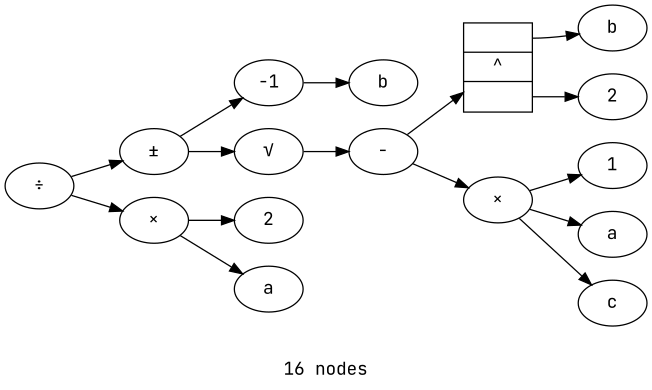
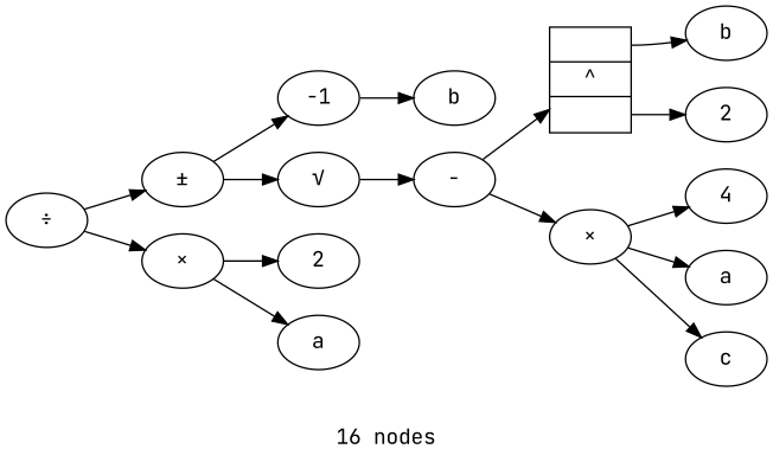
  strict digraph {
    label="16 nodes"
    rankdir=LR
    fontname="JetBrains Mono"
    node [fontname="JetBrains Mono"]
    edge [fontname="JetBrains Mono"]
    n1 [label=-1]
    n2 [label=b]
    n3 [label="&plusmn;"]
    n4 [label="&radic;"]
    n5 [label="-"]
    n6 [label="<pow0> | ^ | <pow1>" shape=record]
    n7 [label=2]
    n8 [label=b]
    n9 [label="&times;"]
-   n10 [label=1]
+   n10 [label=4]
    n11 [label=a]
    n12 [label=c]
    n13 [label="&divide;"]
    n14 [label="&times;"]
    n15 [label=2]
    n16 [label=a]
    n1 -> n2
    n3 -> n1
    n3 -> n4
    n4 -> n5
    n5 -> n6
    n5 -> n9
    n6 -> n7 [tailport=pow1]
    n6 -> n8 [tailport=pow0]
    n9 -> n10
    n9 -> n11
    n9 -> n12
    n13 -> n3
    n13 -> n14
    n14 -> n15
    n14 -> n16
  }
